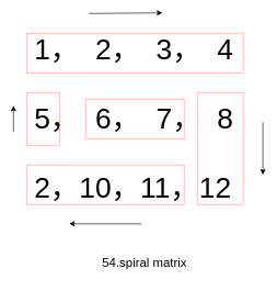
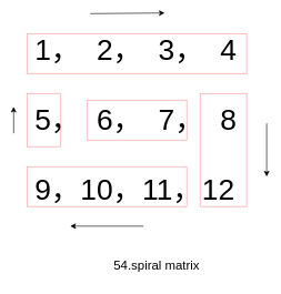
  <mxCell id="0" />
  <mxCell id="1" parent="0" />
- <mxCell id="2" value="&lt;font style=&quot;font-size: 44px&quot;&gt;1，&amp;nbsp; 2，&amp;nbsp; 3，&amp;nbsp; 4&lt;br&gt;&lt;br&gt;5，&amp;nbsp; 6，&amp;nbsp; 7，&amp;nbsp; 8&lt;br&gt;&lt;br&gt;2，10，11，12&lt;/font&gt;" style="text;html=1;strokeColor=none;fillColor=none;align=left;verticalAlign=middle;whiteSpace=wrap;rounded=0;" vertex="1" parent="1"><mxGeometry x="50" y="20" width="340" height="320" as="geometry" /></mxCell>
+ <mxCell id="2" value="&lt;font style=&quot;font-size: 44px&quot;&gt;1，&amp;nbsp; 2，&amp;nbsp; 3，&amp;nbsp; 4&lt;br&gt;&lt;br&gt;5，&amp;nbsp; 6，&amp;nbsp; 7，&amp;nbsp; 8&lt;br&gt;&lt;br&gt;9，10，11，12&lt;/font&gt;" style="text;html=1;strokeColor=none;fillColor=none;align=left;verticalAlign=middle;whiteSpace=wrap;rounded=0;" vertex="1" parent="1"><mxGeometry x="50" y="20" width="340" height="320" as="geometry" /></mxCell>
  <mxCell id="3" value="" style="rounded=0;whiteSpace=wrap;html=1;strokeColor=#FF3333;opacity=50;fillColor=none;glass=0;perimeterSpacing=2;" vertex="1" parent="1"><mxGeometry x="40" y="50" width="330" height="60" as="geometry" /></mxCell>
  <mxCell id="4" value="" style="rounded=0;whiteSpace=wrap;html=1;glass=0;strokeColor=#FF3333;fillColor=none;gradientColor=none;opacity=50;" vertex="1" parent="1"><mxGeometry x="300" y="140" width="70" height="170" as="geometry" /></mxCell>
  <mxCell id="5" value="" style="rounded=0;whiteSpace=wrap;html=1;glass=0;strokeColor=#FF3333;fillColor=none;gradientColor=none;opacity=50;" vertex="1" parent="1"><mxGeometry x="40" y="250" width="240" height="60" as="geometry" /></mxCell>
  <mxCell id="6" value="" style="rounded=0;whiteSpace=wrap;html=1;glass=0;strokeColor=#FF3333;fillColor=none;gradientColor=none;opacity=50;" vertex="1" parent="1"><mxGeometry x="40" y="140" width="50" height="80" as="geometry" /></mxCell>
  <mxCell id="7" value="" style="rounded=0;whiteSpace=wrap;html=1;glass=0;strokeColor=#FF3333;fillColor=none;gradientColor=none;opacity=50;" vertex="1" parent="1"><mxGeometry x="130" y="150" width="150" height="60" as="geometry" /></mxCell>
  <mxCell id="8" value="" style="endArrow=classic;html=1;entryX=0.579;entryY=-0.003;entryDx=0;entryDy=0;entryPerimeter=0;exitX=0.25;exitY=0;exitDx=0;exitDy=0;" edge="1" parent="1" source="2" target="2"><mxGeometry width="50" height="50" relative="1" as="geometry"><mxPoint x="135" y="40" as="sourcePoint" /><mxPoint x="185" y="-10" as="targetPoint" /></mxGeometry></mxCell>
  <mxCell id="9" value="" style="endArrow=classic;html=1;" edge="1" parent="1"><mxGeometry width="50" height="50" relative="1" as="geometry"><mxPoint x="400" y="185" as="sourcePoint" /><mxPoint x="400" y="265" as="targetPoint" /></mxGeometry></mxCell>
  <mxCell id="10" value="" style="endArrow=classic;html=1;" edge="1" parent="1"><mxGeometry width="50" height="50" relative="1" as="geometry"><mxPoint x="215" y="339.5" as="sourcePoint" /><mxPoint x="105" y="339.5" as="targetPoint" /></mxGeometry></mxCell>
  <mxCell id="11" value="" style="endArrow=classic;html=1;" edge="1" parent="1"><mxGeometry width="50" height="50" relative="1" as="geometry"><mxPoint x="20" y="200" as="sourcePoint" /><mxPoint x="20" y="160" as="targetPoint" /></mxGeometry></mxCell>
- <mxCell id="12" value="54.spiral matrix" style="text;html=1;strokeColor=none;fillColor=none;align=center;verticalAlign=middle;whiteSpace=wrap;rounded=0;glass=0;opacity=50;fontSize=19;" vertex="1" parent="1"><mxGeometry x="70" y="380" width="300" height="40" as="geometry" /></mxCell>
+ <mxCell id="12" value="54.spiral matrix" style="text;html=1;strokeColor=none;fillColor=none;align=center;verticalAlign=middle;whiteSpace=wrap;rounded=0;glass=0;opacity=50;fontSize=19;" vertex="1" parent="1"><mxGeometry x="85" y="380" width="300" height="40" as="geometry" /></mxCell>
